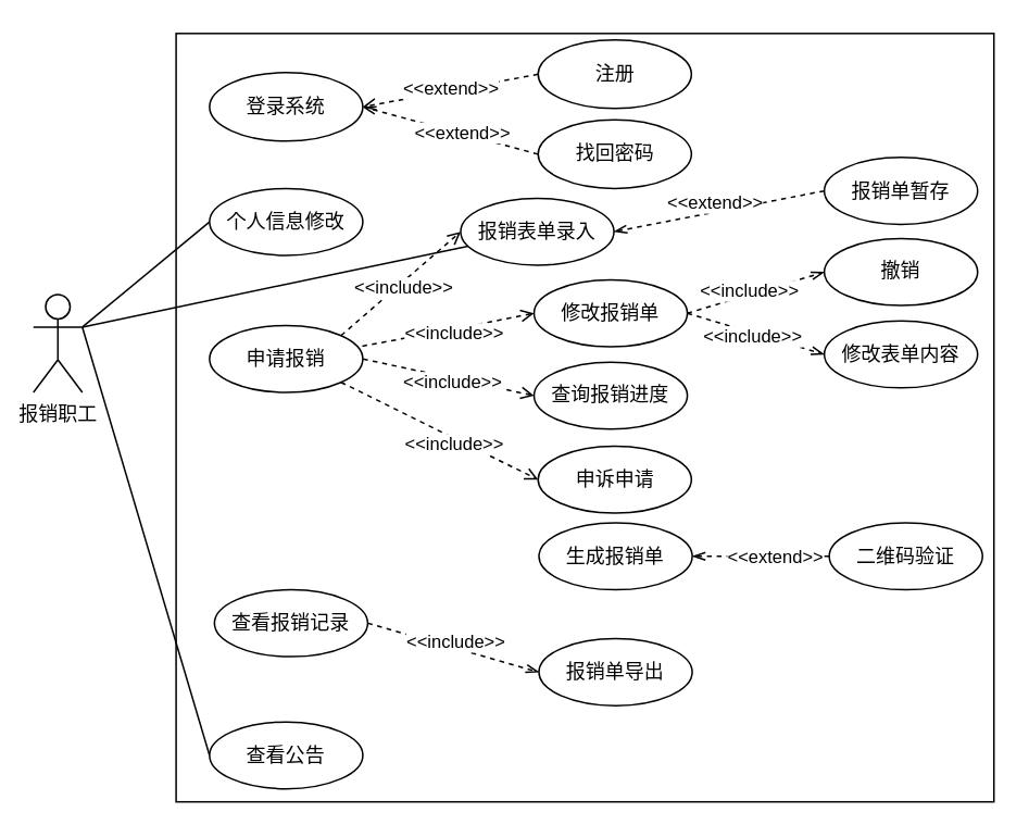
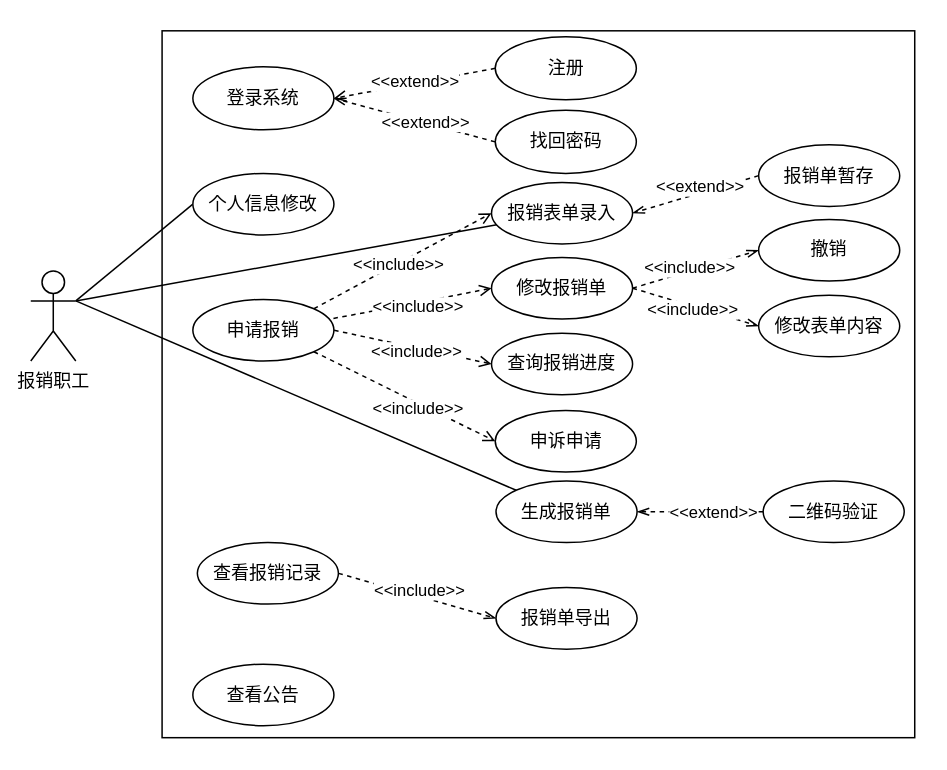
  <mxCell id="0" />
  <mxCell id="1" parent="0" />
  <mxCell id="2" value="" style="rounded=0;whiteSpace=wrap;html=1;" parent="1" vertex="1"><mxGeometry x="107.5" y="20" width="501.5" height="471" as="geometry" /></mxCell>
  <mxCell id="3" style="edgeStyle=none;rounded=0;orthogonalLoop=1;jettySize=auto;html=1;exitX=1;exitY=0.333;exitDx=0;exitDy=0;exitPerimeter=0;labelBackgroundColor=none;startArrow=none;startFill=0;endArrow=none;endFill=0;" parent="1" source="6" target="17" edge="1"><mxGeometry relative="1" as="geometry" /></mxCell>
  <mxCell id="4" style="edgeStyle=none;rounded=0;orthogonalLoop=1;jettySize=auto;html=1;exitX=1;exitY=0.333;exitDx=0;exitDy=0;exitPerimeter=0;entryX=0;entryY=0.5;entryDx=0;entryDy=0;labelBackgroundColor=none;startArrow=none;startFill=0;endArrow=none;endFill=0;" parent="1" source="6" target="11" edge="1"><mxGeometry relative="1" as="geometry" /></mxCell>
- <mxCell id="5" style="rounded=0;orthogonalLoop=1;jettySize=auto;html=1;exitX=1;exitY=0.333;exitDx=0;exitDy=0;exitPerimeter=0;entryX=0;entryY=0.5;entryDx=0;entryDy=0;endArrow=none;endFill=0;" edge="1" parent="1" source="6" target="47"><mxGeometry relative="1" as="geometry" /></mxCell>
+ <mxCell id="5" style="rounded=0;orthogonalLoop=1;jettySize=auto;html=1;exitX=1;exitY=0.333;exitDx=0;exitDy=0;exitPerimeter=0;endArrow=none;endFill=0;" edge="1" parent="1" source="6" target="39"><mxGeometry relative="1" as="geometry" /></mxCell>
  <mxCell id="6" value="报销职工" style="shape=umlActor;verticalLabelPosition=bottom;verticalAlign=top;html=1;outlineConnect=0;" parent="1" vertex="1"><mxGeometry x="20" y="180" width="30" height="60" as="geometry" /></mxCell>
  <mxCell id="7" value="登录系统" style="ellipse;whiteSpace=wrap;html=1;" parent="1" vertex="1"><mxGeometry x="128" y="44" width="94" height="42" as="geometry" /></mxCell>
  <mxCell id="8" style="edgeStyle=none;rounded=0;orthogonalLoop=1;jettySize=auto;html=1;exitX=0;exitY=0.5;exitDx=0;exitDy=0;labelBackgroundColor=none;endArrow=open;endFill=0;dashed=1;entryX=1;entryY=0.5;entryDx=0;entryDy=0;" parent="1" source="10" target="7" edge="1" treatAsSingle="0"><mxGeometry relative="1" as="geometry"><mxPoint x="222" y="75" as="targetPoint" /></mxGeometry></mxCell>
  <mxCell id="9" value="&amp;lt;&amp;lt;extend&amp;gt;&amp;gt;" style="edgeLabel;html=1;align=center;verticalAlign=middle;resizable=0;points=[];" parent="8" vertex="1" connectable="0"><mxGeometry x="-0.181" relative="1" as="geometry"><mxPoint x="-10.24" as="offset" /></mxGeometry></mxCell>
  <mxCell id="10" value="注册" style="ellipse;whiteSpace=wrap;html=1;" parent="1" vertex="1"><mxGeometry x="329.5" y="24" width="94" height="42" as="geometry" /></mxCell>
  <mxCell id="11" value="个人信息修改" style="ellipse;whiteSpace=wrap;html=1;" parent="1" vertex="1"><mxGeometry x="128" y="115" width="94" height="41" as="geometry" /></mxCell>
  <mxCell id="12" style="edgeStyle=none;rounded=0;orthogonalLoop=1;jettySize=auto;html=1;exitX=1;exitY=0;exitDx=0;exitDy=0;entryX=0;entryY=0.5;entryDx=0;entryDy=0;dashed=1;labelBackgroundColor=none;endArrow=open;endFill=0;" parent="1" source="16" target="17" edge="1" treatAsSingle="0"><mxGeometry relative="1" as="geometry" /></mxCell>
  <mxCell id="13" value="&amp;lt;&amp;lt;include&amp;gt;&amp;gt;" style="edgeLabel;html=1;align=center;verticalAlign=middle;resizable=0;points=[];" parent="12" vertex="1" connectable="0"><mxGeometry x="-0.185" y="1" relative="1" as="geometry"><mxPoint x="8.29" y="-2.3" as="offset" /></mxGeometry></mxCell>
  <mxCell id="14" style="rounded=0;orthogonalLoop=1;jettySize=auto;html=1;exitX=1;exitY=1;exitDx=0;exitDy=0;entryX=0;entryY=0.5;entryDx=0;entryDy=0;dashed=1;endArrow=open;endFill=0;" parent="1" source="16" target="46" edge="1"><mxGeometry relative="1" as="geometry" /></mxCell>
  <mxCell id="15" value="&amp;lt;&amp;lt;include&amp;gt;&amp;gt;" style="edgeLabel;html=1;align=center;verticalAlign=middle;resizable=0;points=[];" parent="14" vertex="1" connectable="0"><mxGeometry x="0.162" y="-3" relative="1" as="geometry"><mxPoint as="offset" /></mxGeometry></mxCell>
  <mxCell id="16" value="申请报销" style="ellipse;whiteSpace=wrap;html=1;" parent="1" vertex="1"><mxGeometry x="128" y="199" width="94" height="41" as="geometry" /></mxCell>
- <mxCell id="17" value="报销表单录入" style="ellipse;whiteSpace=wrap;html=1;" parent="1" vertex="1"><mxGeometry x="282" y="121" width="94" height="41" as="geometry" /></mxCell>
+ <mxCell id="17" value="报销表单录入" style="ellipse;whiteSpace=wrap;html=1;" parent="1" vertex="1"><mxGeometry x="327" y="121" width="94" height="41" as="geometry" /></mxCell>
  <mxCell id="18" style="edgeStyle=none;rounded=0;orthogonalLoop=1;jettySize=auto;html=1;exitX=0;exitY=0.5;exitDx=0;exitDy=0;entryX=0.988;entryY=0.312;entryDx=0;entryDy=0;entryPerimeter=0;dashed=1;labelBackgroundColor=none;endArrow=none;endFill=0;startArrow=open;startFill=0;" parent="1" source="24" target="16" edge="1" treatAsSingle="0"><mxGeometry relative="1" as="geometry"><Array as="points"><mxPoint x="279" y="201" /></Array></mxGeometry></mxCell>
  <mxCell id="19" value="&amp;lt;&amp;lt;include&amp;gt;&amp;gt;" style="edgeLabel;html=1;align=center;verticalAlign=middle;resizable=0;points=[];" parent="18" vertex="1" connectable="0"><mxGeometry x="-0.315" y="1" relative="1" as="geometry"><mxPoint x="-13.66" y="4.29" as="offset" /></mxGeometry></mxCell>
  <mxCell id="20" style="edgeStyle=none;rounded=0;orthogonalLoop=1;jettySize=auto;html=1;exitX=1;exitY=0.5;exitDx=0;exitDy=0;entryX=0;entryY=0.5;entryDx=0;entryDy=0;dashed=1;endArrow=openThin;endFill=0;" parent="1" source="24" target="44" edge="1"><mxGeometry relative="1" as="geometry" /></mxCell>
  <mxCell id="21" value="&amp;lt;&amp;lt;include&amp;gt;&amp;gt;" style="edgeLabel;html=1;align=center;verticalAlign=middle;resizable=0;points=[];" parent="20" vertex="1" connectable="0"><mxGeometry x="-0.217" y="-2" relative="1" as="geometry"><mxPoint x="4.07" y="-6.21" as="offset" /></mxGeometry></mxCell>
  <mxCell id="22" style="edgeStyle=none;rounded=0;orthogonalLoop=1;jettySize=auto;html=1;exitX=1;exitY=0.5;exitDx=0;exitDy=0;dashed=1;endArrow=openThin;endFill=0;entryX=0;entryY=0.5;entryDx=0;entryDy=0;" parent="1" source="24" target="45" edge="1"><mxGeometry relative="1" as="geometry"><mxPoint x="485" y="198" as="targetPoint" /></mxGeometry></mxCell>
  <mxCell id="23" value="&amp;lt;&amp;lt;include&amp;gt;&amp;gt;" style="edgeLabel;html=1;align=center;verticalAlign=middle;resizable=0;points=[];" parent="22" vertex="1" connectable="0"><mxGeometry x="-0.194" relative="1" as="geometry"><mxPoint x="6.26" y="3.69" as="offset" /></mxGeometry></mxCell>
  <mxCell id="24" value="修改报销单" style="ellipse;whiteSpace=wrap;html=1;" parent="1" vertex="1"><mxGeometry x="327" y="171" width="94" height="41" as="geometry" /></mxCell>
  <mxCell id="25" style="edgeStyle=none;rounded=0;orthogonalLoop=1;jettySize=auto;html=1;exitX=0;exitY=0.5;exitDx=0;exitDy=0;entryX=1;entryY=0.5;entryDx=0;entryDy=0;dashed=1;labelBackgroundColor=none;endArrow=none;endFill=0;startArrow=open;startFill=0;" parent="1" source="27" target="16" edge="1" treatAsSingle="0"><mxGeometry relative="1" as="geometry" /></mxCell>
  <mxCell id="26" value="&amp;lt;&amp;lt;include&amp;gt;&amp;gt;" style="edgeLabel;html=1;align=center;verticalAlign=middle;resizable=0;points=[];" parent="25" vertex="1" connectable="0"><mxGeometry x="-0.158" y="1" relative="1" as="geometry"><mxPoint x="-6.28" as="offset" /></mxGeometry></mxCell>
  <mxCell id="27" value="查询报销进度" style="ellipse;whiteSpace=wrap;html=1;" parent="1" vertex="1"><mxGeometry x="327" y="221.5" width="94" height="41" as="geometry" /></mxCell>
  <mxCell id="28" style="edgeStyle=none;rounded=0;orthogonalLoop=1;jettySize=auto;html=1;exitX=0.5;exitY=0;exitDx=0;exitDy=0;exitPerimeter=0;labelBackgroundColor=none;startArrow=none;startFill=0;endArrow=none;endFill=0;" parent="1" source="6" target="6" edge="1"><mxGeometry relative="1" as="geometry" /></mxCell>
  <mxCell id="29" style="edgeStyle=none;rounded=0;orthogonalLoop=1;jettySize=auto;html=1;exitX=0.5;exitY=0;exitDx=0;exitDy=0;exitPerimeter=0;labelBackgroundColor=none;startArrow=none;startFill=0;endArrow=none;endFill=0;" parent="1" source="6" target="6" edge="1"><mxGeometry relative="1" as="geometry" /></mxCell>
  <mxCell id="30" style="rounded=0;orthogonalLoop=1;jettySize=auto;html=1;exitX=0;exitY=0.5;exitDx=0;exitDy=0;dashed=1;endArrow=openThin;endFill=0;entryX=1;entryY=0.5;entryDx=0;entryDy=0;" parent="1" source="32" target="7" edge="1"><mxGeometry relative="1" as="geometry"><mxPoint x="220" y="75" as="targetPoint" /></mxGeometry></mxCell>
  <mxCell id="31" value="&amp;lt;&amp;lt;extend&amp;gt;&amp;gt;" style="edgeLabel;html=1;align=center;verticalAlign=middle;resizable=0;points=[];" parent="30" vertex="1" connectable="0"><mxGeometry x="-0.112" y="-1" relative="1" as="geometry"><mxPoint as="offset" /></mxGeometry></mxCell>
  <mxCell id="32" value="找回密码" style="ellipse;whiteSpace=wrap;html=1;" parent="1" vertex="1"><mxGeometry x="329.5" y="73" width="94" height="42" as="geometry" /></mxCell>
  <mxCell id="33" style="edgeStyle=none;rounded=0;orthogonalLoop=1;jettySize=auto;html=1;exitX=1;exitY=0.5;exitDx=0;exitDy=0;entryX=0;entryY=0.5;entryDx=0;entryDy=0;dashed=1;endArrow=openThin;endFill=0;" parent="1" source="35" target="40" edge="1"><mxGeometry relative="1" as="geometry" /></mxCell>
  <mxCell id="34" value="&amp;lt;&amp;lt;include&amp;gt;&amp;gt;" style="edgeLabel;html=1;align=center;verticalAlign=middle;resizable=0;points=[];" parent="33" vertex="1" connectable="0"><mxGeometry x="-0.18" y="1" relative="1" as="geometry"><mxPoint x="9.62" as="offset" /></mxGeometry></mxCell>
  <mxCell id="35" value="查看报销记录" style="ellipse;whiteSpace=wrap;html=1;" parent="1" vertex="1"><mxGeometry x="131" y="361" width="94" height="41" as="geometry" /></mxCell>
  <mxCell id="36" style="edgeStyle=none;rounded=0;orthogonalLoop=1;jettySize=auto;html=1;exitX=0;exitY=0.5;exitDx=0;exitDy=0;entryX=1;entryY=0.5;entryDx=0;entryDy=0;dashed=1;endArrow=openThin;endFill=0;" parent="1" source="38" target="39" edge="1"><mxGeometry relative="1" as="geometry" /></mxCell>
  <mxCell id="37" value="&amp;lt;&amp;lt;extend&amp;gt;&amp;gt;" style="edgeLabel;html=1;align=center;verticalAlign=middle;resizable=0;points=[];" parent="36" vertex="1" connectable="0"><mxGeometry x="-0.314" y="-2" relative="1" as="geometry"><mxPoint x="-4.48" y="2" as="offset" /></mxGeometry></mxCell>
  <mxCell id="38" value="二维码验证" style="ellipse;whiteSpace=wrap;html=1;" parent="1" vertex="1"><mxGeometry x="508" y="320" width="94" height="41" as="geometry" /></mxCell>
  <mxCell id="39" value="生成报销单" style="ellipse;whiteSpace=wrap;html=1;" parent="1" vertex="1"><mxGeometry x="330" y="320" width="94" height="41" as="geometry" /></mxCell>
  <mxCell id="40" value="报销单导出" style="ellipse;whiteSpace=wrap;html=1;" parent="1" vertex="1"><mxGeometry x="330" y="391" width="94" height="41" as="geometry" /></mxCell>
  <mxCell id="41" style="edgeStyle=none;rounded=0;orthogonalLoop=1;jettySize=auto;html=1;exitX=0;exitY=0.5;exitDx=0;exitDy=0;entryX=1;entryY=0.5;entryDx=0;entryDy=0;dashed=1;endArrow=openThin;endFill=0;" parent="1" source="43" target="17" edge="1"><mxGeometry relative="1" as="geometry" /></mxCell>
  <mxCell id="42" value="&amp;lt;&amp;lt;extend&amp;gt;&amp;gt;" style="edgeLabel;html=1;align=center;verticalAlign=middle;resizable=0;points=[];" parent="41" vertex="1" connectable="0"><mxGeometry x="0.228" y="-2" relative="1" as="geometry"><mxPoint x="12.39" y="-6.73" as="offset" /></mxGeometry></mxCell>
  <mxCell id="43" value="报销单暂存" style="ellipse;whiteSpace=wrap;html=1;" parent="1" vertex="1"><mxGeometry x="505" y="96" width="94" height="41" as="geometry" /></mxCell>
  <mxCell id="44" value="撤销" style="ellipse;whiteSpace=wrap;html=1;" parent="1" vertex="1"><mxGeometry x="505" y="145.75" width="94" height="41" as="geometry" /></mxCell>
  <mxCell id="45" value="修改表单内容" style="ellipse;whiteSpace=wrap;html=1;" parent="1" vertex="1"><mxGeometry x="505" y="196.25" width="94" height="41" as="geometry" /></mxCell>
  <mxCell id="46" value="申诉申请" style="ellipse;whiteSpace=wrap;html=1;" parent="1" vertex="1"><mxGeometry x="329.5" y="273" width="94" height="41" as="geometry" /></mxCell>
  <mxCell id="47" value="查看公告" style="ellipse;whiteSpace=wrap;html=1;" vertex="1" parent="1"><mxGeometry x="128" y="442" width="94" height="41" as="geometry" /></mxCell>
